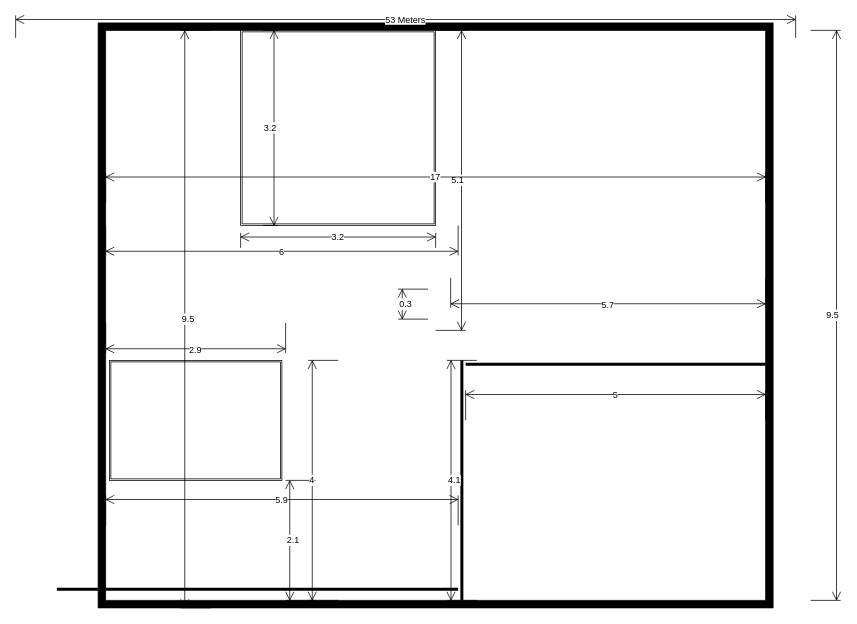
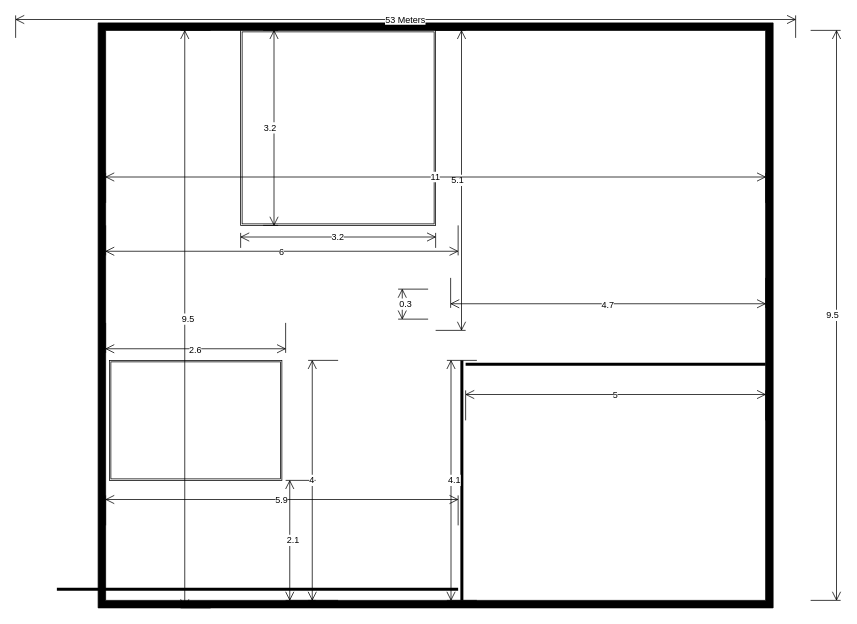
  <mxCell id="0" />
  <mxCell id="1" parent="0" />
  <mxCell id="2" value="" style="verticalLabelPosition=bottom;html=1;verticalAlign=top;align=center;shape=mxgraph.floorplan.room;fillColor=#000000;" parent="1" vertex="1"><mxGeometry x="130" y="30" width="900" height="780" as="geometry" /></mxCell>
  <mxCell id="3" value="" style="line;strokeWidth=4;html=1;perimeter=backbonePerimeter;points=[];outlineConnect=0;" parent="1" vertex="1"><mxGeometry x="620" y="480" width="400" height="10" as="geometry" /></mxCell>
  <mxCell id="4" value="" style="line;strokeWidth=4;direction=south;html=1;perimeter=backbonePerimeter;points=[];outlineConnect=0;" parent="1" vertex="1"><mxGeometry x="610" y="480" width="10" height="320" as="geometry" /></mxCell>
  <mxCell id="5" value="" style="line;strokeWidth=4;html=1;perimeter=backbonePerimeter;points=[];outlineConnect=0;" parent="1" vertex="1"><mxGeometry x="75" y="780" width="535" height="10" as="geometry" /></mxCell>
  <mxCell id="6" value="5.1&lt;br&gt;" style="shape=dimension;direction=north;whiteSpace=wrap;html=1;align=right;points=[];verticalAlign=middle;labelBackgroundColor=#ffffff" parent="1" vertex="1"><mxGeometry x="580" y="40" width="40" height="400" as="geometry" /></mxCell>
- <mxCell id="7" value="5.7" style="shape=dimension;whiteSpace=wrap;html=1;align=center;points=[];verticalAlign=bottom;spacingBottom=-5;labelBackgroundColor=#ffffff" parent="1" vertex="1"><mxGeometry x="600" y="370" width="420" height="40" as="geometry" /></mxCell>
+ <mxCell id="7" value="4.7" style="shape=dimension;whiteSpace=wrap;html=1;align=center;points=[];verticalAlign=bottom;spacingBottom=-5;labelBackgroundColor=#ffffff" parent="1" vertex="1"><mxGeometry x="600" y="370" width="420" height="40" as="geometry" /></mxCell>
  <mxCell id="8" value="5.9&lt;br&gt;" style="shape=dimension;direction=west;whiteSpace=wrap;html=1;align=center;points=[];verticalAlign=top;spacingTop=-8;labelBackgroundColor=#ffffff" parent="1" vertex="1"><mxGeometry x="140" y="660" width="470" height="40" as="geometry" /></mxCell>
  <mxCell id="9" value="" style="shape=ext;double=1;rounded=0;whiteSpace=wrap;html=1;" parent="1" vertex="1"><mxGeometry x="145" y="480" width="230" height="160" as="geometry" /></mxCell>
  <mxCell id="10" value="9.5" style="shape=dimension;direction=south;whiteSpace=wrap;html=1;align=left;points=[];verticalAlign=middle;labelBackgroundColor=#ffffff" parent="1" vertex="1"><mxGeometry x="240" y="40" width="40" height="770" as="geometry" /></mxCell>
  <mxCell id="11" value="6" style="shape=dimension;whiteSpace=wrap;html=1;align=center;points=[];verticalAlign=bottom;spacingBottom=-5;labelBackgroundColor=#ffffff" parent="1" vertex="1"><mxGeometry x="140" y="300" width="470" height="40" as="geometry" /></mxCell>
  <mxCell id="12" value="" style="shape=ext;double=1;rounded=0;whiteSpace=wrap;html=1;" parent="1" vertex="1"><mxGeometry x="320" y="40" width="260" height="260" as="geometry" /></mxCell>
  <mxCell id="13" value="3.2" style="shape=dimension;direction=north;whiteSpace=wrap;html=1;align=right;points=[];verticalAlign=middle;labelBackgroundColor=#ffffff" parent="1" vertex="1"><mxGeometry x="350" y="40" width="20" height="260" as="geometry" /></mxCell>
  <mxCell id="14" value="3.2" style="shape=dimension;direction=west;whiteSpace=wrap;html=1;align=center;points=[];verticalAlign=top;spacingTop=-8;labelBackgroundColor=#ffffff" parent="1" vertex="1"><mxGeometry x="320" y="310" width="260" height="20" as="geometry" /></mxCell>
  <mxCell id="15" value="53 Meters" style="shape=dimension;direction=west;whiteSpace=wrap;html=1;align=center;points=[];verticalAlign=top;spacingTop=-8;labelBackgroundColor=#ffffff" parent="1" vertex="1"><mxGeometry x="20" y="20" width="1040" height="30" as="geometry" /></mxCell>
  <mxCell id="16" value="4.1" style="shape=dimension;direction=south;whiteSpace=wrap;html=1;align=left;points=[];verticalAlign=middle;labelBackgroundColor=#ffffff" parent="1" vertex="1"><mxGeometry x="595" y="480" width="40" height="320" as="geometry" /></mxCell>
  <mxCell id="17" value="9.5&lt;br&gt;" style="shape=dimension;direction=north;whiteSpace=wrap;html=1;align=right;points=[];verticalAlign=middle;labelBackgroundColor=#ffffff" parent="1" vertex="1"><mxGeometry x="1080" y="40" width="40" height="760" as="geometry" /></mxCell>
  <mxCell id="18" value="0.3" style="shape=dimension;direction=south;whiteSpace=wrap;html=1;align=left;points=[];verticalAlign=middle;labelBackgroundColor=#ffffff" parent="1" vertex="1"><mxGeometry x="530" y="385" width="40" height="40" as="geometry" /></mxCell>
  <mxCell id="19" value="5" style="shape=dimension;direction=west;whiteSpace=wrap;html=1;align=center;points=[];verticalAlign=top;spacingTop=-8;labelBackgroundColor=#ffffff" parent="1" vertex="1"><mxGeometry x="620" y="520" width="400" height="40" as="geometry" /></mxCell>
- <mxCell id="20" value="17&lt;br&gt;" style="shape=dimension;direction=west;whiteSpace=wrap;html=1;align=center;points=[];verticalAlign=top;spacingTop=-8;labelBackgroundColor=#ffffff" parent="1" vertex="1"><mxGeometry x="140" y="230" width="880" height="40" as="geometry" /></mxCell>
- <mxCell id="21" value="2.9" style="shape=dimension;whiteSpace=wrap;html=1;align=center;points=[];verticalAlign=bottom;spacingBottom=-5;labelBackgroundColor=#ffffff" parent="1" vertex="1"><mxGeometry x="140" y="430" width="240" height="40" as="geometry" /></mxCell>
+ <mxCell id="20" value="11&lt;br&gt;" style="shape=dimension;direction=west;whiteSpace=wrap;html=1;align=center;points=[];verticalAlign=top;spacingTop=-8;labelBackgroundColor=#ffffff" parent="1" vertex="1"><mxGeometry x="140" y="230" width="880" height="40" as="geometry" /></mxCell>
+ <mxCell id="21" value="2.6" style="shape=dimension;whiteSpace=wrap;html=1;align=center;points=[];verticalAlign=bottom;spacingBottom=-5;labelBackgroundColor=#ffffff" parent="1" vertex="1"><mxGeometry x="140" y="430" width="240" height="40" as="geometry" /></mxCell>
  <mxCell id="22" value="2.1" style="shape=dimension;direction=south;whiteSpace=wrap;html=1;align=left;points=[];verticalAlign=middle;labelBackgroundColor=#ffffff" parent="1" vertex="1"><mxGeometry x="380" y="640" width="40" height="160" as="geometry" /></mxCell>
  <mxCell id="23" value="4" style="shape=dimension;direction=south;whiteSpace=wrap;html=1;align=left;points=[];verticalAlign=middle;labelBackgroundColor=#ffffff" parent="1" vertex="1"><mxGeometry x="410" y="480" width="40" height="320" as="geometry" /></mxCell>
